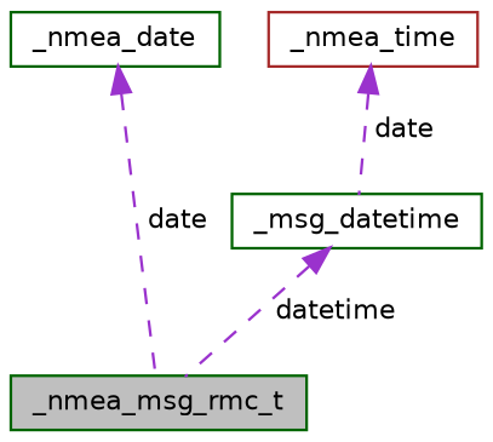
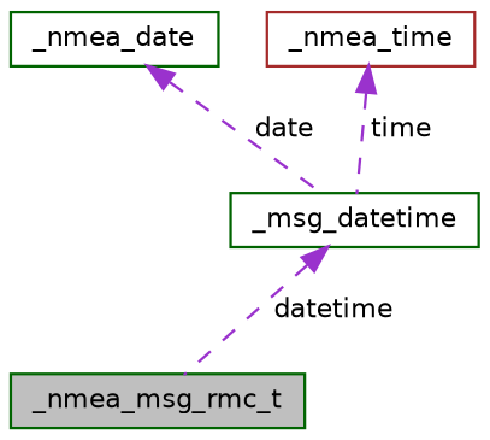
  digraph {
    node [color=darkgreen fillcolor=white fontname=Helvetica fontsize=10 shape=record style=filled]
    edge [color=darkorchid3 dir=back fontname=Helvetica fontsize=10 labelfontname=Helvetica labelfontsize=10 style=dashed]
    n1 [fillcolor=grey75 fontcolor=black height=0.2 label=_nmea_msg_rmc_t width=0.4]
    n2 [height=0.2 label=_msg_datetime width=0.4]
    n3 [height=0.2 label=_nmea_date width=0.4]
    n4 [color=brown height=0.2 label=_nmea_time width=0.4]
    n2 -> n1 [label=" datetime"]
-   n3 -> n1 [label=" date"]
-   n4 -> n2 [label=" date"]
+   n3 -> n2 [label=" date"]
+   n4 -> n2 [label=" time"]
  }
